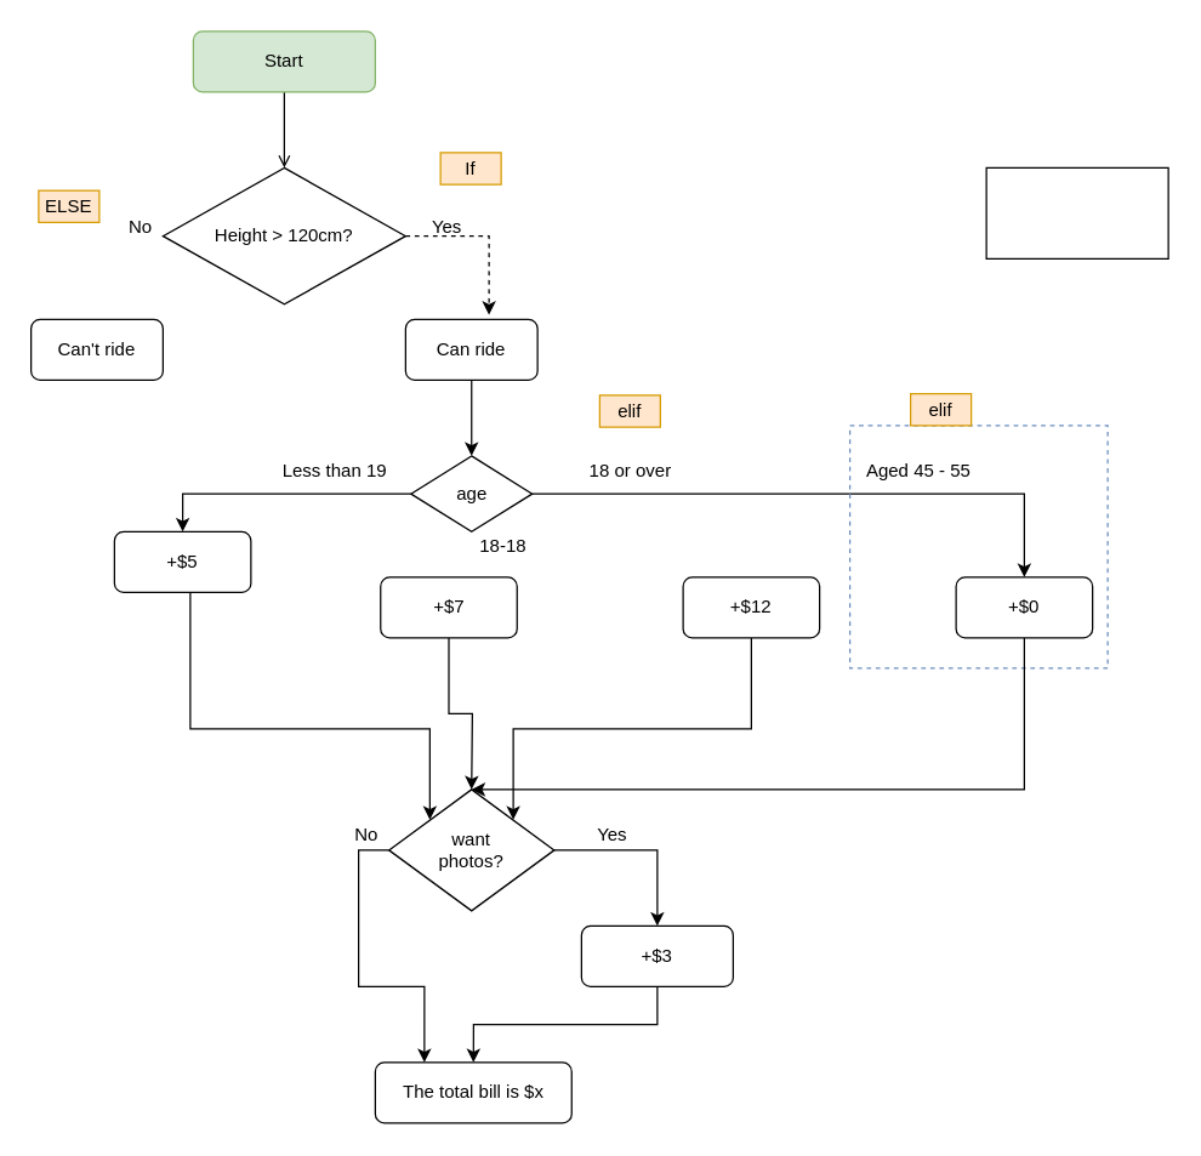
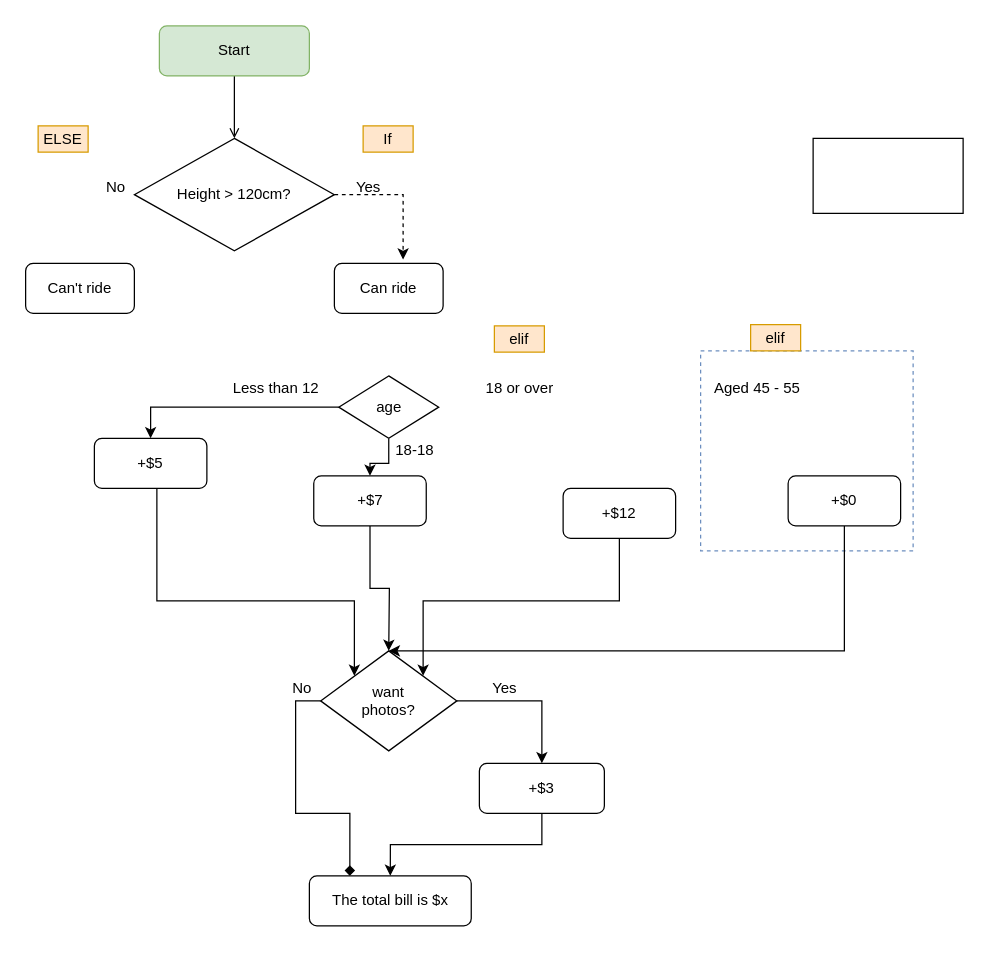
  <mxCell id="0" />
  <mxCell id="1" parent="0" />
  <mxCell id="2" style="edgeStyle=orthogonalEdgeStyle;rounded=0;orthogonalLoop=1;jettySize=auto;html=1;entryX=0.632;entryY=-0.075;entryDx=0;entryDy=0;entryPerimeter=0;dashed=1;" parent="1" source="3" target="8" edge="1"><mxGeometry relative="1" as="geometry"><Array as="points"><mxPoint x="322" y="155" /></Array></mxGeometry></mxCell>
  <mxCell id="3" value="Height &amp;gt; 120cm?" style="rhombus;whiteSpace=wrap;html=1;" parent="1" vertex="1"><mxGeometry x="107" y="110" width="160" height="90" as="geometry" /></mxCell>
  <mxCell id="4" style="edgeStyle=orthogonalEdgeStyle;rounded=0;orthogonalLoop=1;jettySize=auto;html=1;endArrow=open;" parent="1" source="5" target="3" edge="1"><mxGeometry relative="1" as="geometry" /></mxCell>
  <mxCell id="5" value="Start" style="rounded=1;whiteSpace=wrap;html=1;fillColor=#d5e8d4;strokeColor=#82b366;" parent="1" vertex="1"><mxGeometry x="127" y="20" width="120" height="40" as="geometry" /></mxCell>
  <mxCell id="6" value="Can't ride" style="rounded=1;whiteSpace=wrap;html=1;" parent="1" vertex="1"><mxGeometry x="20" y="210" width="87" height="40" as="geometry" /></mxCell>
- <mxCell id="7" style="edgeStyle=orthogonalEdgeStyle;rounded=0;orthogonalLoop=1;jettySize=auto;html=1;" parent="1" source="8" target="14" edge="1"><mxGeometry relative="1" as="geometry" /></mxCell>
  <mxCell id="8" value="Can ride" style="rounded=1;whiteSpace=wrap;html=1;" parent="1" vertex="1"><mxGeometry x="267" y="210" width="87" height="40" as="geometry" /></mxCell>
  <mxCell id="9" value="No" style="text;html=1;align=center;verticalAlign=middle;resizable=0;points=[];autosize=1;" parent="1" vertex="1"><mxGeometry x="77" y="139" width="30" height="20" as="geometry" /></mxCell>
  <mxCell id="10" value="Yes" style="text;html=1;align=center;verticalAlign=middle;resizable=0;points=[];autosize=1;" parent="1" vertex="1"><mxGeometry x="274" y="139" width="40" height="20" as="geometry" /></mxCell>
  <mxCell id="11" value="" style="edgeStyle=orthogonalEdgeStyle;rounded=0;orthogonalLoop=1;jettySize=auto;html=1;entryX=0.5;entryY=0;entryDx=0;entryDy=0;" parent="1" source="14" target="16" edge="1"><mxGeometry relative="1" as="geometry"><mxPoint x="190.5" y="325" as="targetPoint" /></mxGeometry></mxCell>
- <mxCell id="13" style="edgeStyle=orthogonalEdgeStyle;rounded=0;orthogonalLoop=1;jettySize=auto;html=1;exitX=1;exitY=0.5;exitDx=0;exitDy=0;entryX=0.5;entryY=0;entryDx=0;entryDy=0;" parent="1" source="14" target="26" edge="1"><mxGeometry relative="1" as="geometry" /></mxCell>
+ <mxCell id="12" style="edgeStyle=orthogonalEdgeStyle;rounded=0;orthogonalLoop=1;jettySize=auto;html=1;entryX=0.5;entryY=0;entryDx=0;entryDy=0;" parent="1" source="14" target="19" edge="1"><mxGeometry relative="1" as="geometry" /></mxCell>
  <mxCell id="14" value="age" style="rhombus;whiteSpace=wrap;html=1;" parent="1" vertex="1"><mxGeometry x="270.5" y="300" width="80" height="50" as="geometry" /></mxCell>
  <mxCell id="15" style="edgeStyle=orthogonalEdgeStyle;rounded=0;orthogonalLoop=1;jettySize=auto;html=1;entryX=0;entryY=0;entryDx=0;entryDy=0;" parent="1" source="16" edge="1"><mxGeometry relative="1" as="geometry"><Array as="points"><mxPoint x="125" y="480" /><mxPoint x="283" y="480" /></Array><mxPoint x="283" y="540" as="targetPoint" /></mxGeometry></mxCell>
  <mxCell id="16" value="+$5" style="rounded=1;whiteSpace=wrap;html=1;" parent="1" vertex="1"><mxGeometry x="75" y="350" width="90" height="40" as="geometry" /></mxCell>
- <mxCell id="17" value="Less than 19" style="text;html=1;align=center;verticalAlign=middle;resizable=0;points=[];autosize=1;" parent="1" vertex="1"><mxGeometry x="180" y="300" width="80" height="20" as="geometry" /></mxCell>
+ <mxCell id="17" value="Less than 12" style="text;html=1;align=center;verticalAlign=middle;resizable=0;points=[];autosize=1;" parent="1" vertex="1"><mxGeometry x="180" y="300" width="80" height="20" as="geometry" /></mxCell>
  <mxCell id="18" style="edgeStyle=orthogonalEdgeStyle;rounded=0;orthogonalLoop=1;jettySize=auto;html=1;" parent="1" source="19" edge="1"><mxGeometry relative="1" as="geometry"><mxPoint x="310.5" y="520" as="targetPoint" /></mxGeometry></mxCell>
  <mxCell id="19" value="+$7" style="rounded=1;whiteSpace=wrap;html=1;" parent="1" vertex="1"><mxGeometry x="250.5" y="380" width="90" height="40" as="geometry" /></mxCell>
  <mxCell id="20" style="edgeStyle=orthogonalEdgeStyle;rounded=0;orthogonalLoop=1;jettySize=auto;html=1;entryX=1;entryY=0;entryDx=0;entryDy=0;" parent="1" source="21" edge="1"><mxGeometry relative="1" as="geometry"><Array as="points"><mxPoint x="495" y="480" /><mxPoint x="338" y="480" /></Array><mxPoint x="338" y="540" as="targetPoint" /></mxGeometry></mxCell>
- <mxCell id="21" value="+$12" style="rounded=1;whiteSpace=wrap;html=1;" parent="1" vertex="1"><mxGeometry x="450" y="380" width="90" height="40" as="geometry" /></mxCell>
+ <mxCell id="21" value="+$12" style="rounded=1;whiteSpace=wrap;html=1;" parent="1" vertex="1"><mxGeometry x="450" y="390" width="90" height="40" as="geometry" /></mxCell>
  <mxCell id="22" value="18-18" style="text;html=1;align=center;verticalAlign=middle;resizable=0;points=[];autosize=1;" parent="1" vertex="1"><mxGeometry x="305.5" y="350" width="50" height="20" as="geometry" /></mxCell>
  <mxCell id="23" value="18 or over" style="text;html=1;align=center;verticalAlign=middle;resizable=0;points=[];autosize=1;" parent="1" vertex="1"><mxGeometry x="380" y="300" width="70" height="20" as="geometry" /></mxCell>
  <mxCell id="24" value="" style="rounded=0;whiteSpace=wrap;html=1;strokeColor=#6c8ebf;fillColor=none;dashed=1;" parent="1" vertex="1"><mxGeometry x="560" y="280" width="170" height="160" as="geometry" /></mxCell>
  <mxCell id="25" value="" style="edgeStyle=orthogonalEdgeStyle;rounded=0;orthogonalLoop=1;jettySize=auto;html=1;" parent="1" source="26" target="30" edge="1"><mxGeometry relative="1" as="geometry"><mxPoint x="500" y="520" as="targetPoint" /><Array as="points"><mxPoint x="675" y="520" /></Array></mxGeometry></mxCell>
  <mxCell id="26" value="+$0" style="rounded=1;whiteSpace=wrap;html=1;" parent="1" vertex="1"><mxGeometry x="630" y="380" width="90" height="40" as="geometry" /></mxCell>
  <mxCell id="27" value="Aged 45 - 55" style="text;html=1;align=center;verticalAlign=middle;resizable=0;points=[];autosize=1;" parent="1" vertex="1"><mxGeometry x="565" y="300" width="80" height="20" as="geometry" /></mxCell>
  <mxCell id="28" style="edgeStyle=orthogonalEdgeStyle;rounded=0;orthogonalLoop=1;jettySize=auto;html=1;" parent="1" source="30" target="32" edge="1"><mxGeometry relative="1" as="geometry" /></mxCell>
- <mxCell id="29" style="edgeStyle=orthogonalEdgeStyle;rounded=0;orthogonalLoop=1;jettySize=auto;html=1;exitX=0;exitY=0.5;exitDx=0;exitDy=0;entryX=0.25;entryY=0;entryDx=0;entryDy=0;" parent="1" source="30" target="34" edge="1"><mxGeometry relative="1" as="geometry" /></mxCell>
+ <mxCell id="29" style="edgeStyle=orthogonalEdgeStyle;rounded=0;orthogonalLoop=1;jettySize=auto;html=1;exitX=0;exitY=0.5;exitDx=0;exitDy=0;entryX=0.25;entryY=0;entryDx=0;entryDy=0;endArrow=diamond;" parent="1" source="30" target="34" edge="1"><mxGeometry relative="1" as="geometry" /></mxCell>
  <mxCell id="30" value="want &lt;br&gt;photos?" style="rhombus;whiteSpace=wrap;html=1;strokeColor=#000000;fillColor=none;" parent="1" vertex="1"><mxGeometry x="256" y="520" width="109" height="80" as="geometry" /></mxCell>
  <mxCell id="31" style="edgeStyle=orthogonalEdgeStyle;rounded=0;orthogonalLoop=1;jettySize=auto;html=1;exitX=0.5;exitY=1;exitDx=0;exitDy=0;entryX=0.5;entryY=0;entryDx=0;entryDy=0;" parent="1" source="32" target="34" edge="1"><mxGeometry relative="1" as="geometry" /></mxCell>
  <mxCell id="32" value="+$3" style="rounded=1;whiteSpace=wrap;html=1;strokeColor=#000000;fillColor=none;" parent="1" vertex="1"><mxGeometry x="383" y="610" width="100" height="40" as="geometry" /></mxCell>
  <mxCell id="33" value="Yes" style="text;html=1;align=center;verticalAlign=middle;resizable=0;points=[];autosize=1;" parent="1" vertex="1"><mxGeometry x="383" y="540" width="40" height="20" as="geometry" /></mxCell>
  <mxCell id="34" value="The total bill is $x" style="rounded=1;whiteSpace=wrap;html=1;strokeColor=#000000;fillColor=none;" parent="1" vertex="1"><mxGeometry x="247" y="700" width="129.5" height="40" as="geometry" /></mxCell>
  <mxCell id="35" value="No" style="text;html=1;align=center;verticalAlign=middle;resizable=0;points=[];autosize=1;" parent="1" vertex="1"><mxGeometry x="226" y="540" width="30" height="20" as="geometry" /></mxCell>
  <mxCell id="36" value="" style="rounded=0;whiteSpace=wrap;html=1;" vertex="1" parent="1"><mxGeometry x="650" y="110" width="120" height="60" as="geometry" /></mxCell>
  <mxCell id="37" value="elif" style="rounded=0;whiteSpace=wrap;html=1;fillColor=#ffe6cc;strokeColor=#d79b00;" vertex="1" parent="1"><mxGeometry x="600" y="259" width="40" height="21" as="geometry" /></mxCell>
  <mxCell id="38" value="elif" style="rounded=0;whiteSpace=wrap;html=1;fillColor=#ffe6cc;strokeColor=#d79b00;" vertex="1" parent="1"><mxGeometry x="395" y="260" width="40" height="21" as="geometry" /></mxCell>
  <mxCell id="39" value="If" style="rounded=0;whiteSpace=wrap;html=1;fillColor=#ffe6cc;strokeColor=#d79b00;" vertex="1" parent="1"><mxGeometry x="290" y="100" width="40" height="21" as="geometry" /></mxCell>
- <mxCell id="40" value="ELSE" style="rounded=0;whiteSpace=wrap;html=1;fillColor=#ffe6cc;strokeColor=#d79b00;" vertex="1" parent="1"><mxGeometry x="25" y="125" width="40" height="21" as="geometry" /></mxCell>
+ <mxCell id="40" value="ELSE" style="rounded=0;whiteSpace=wrap;html=1;fillColor=#ffe6cc;strokeColor=#d79b00;" vertex="1" parent="1"><mxGeometry x="30" y="100" width="40" height="21" as="geometry" /></mxCell>
